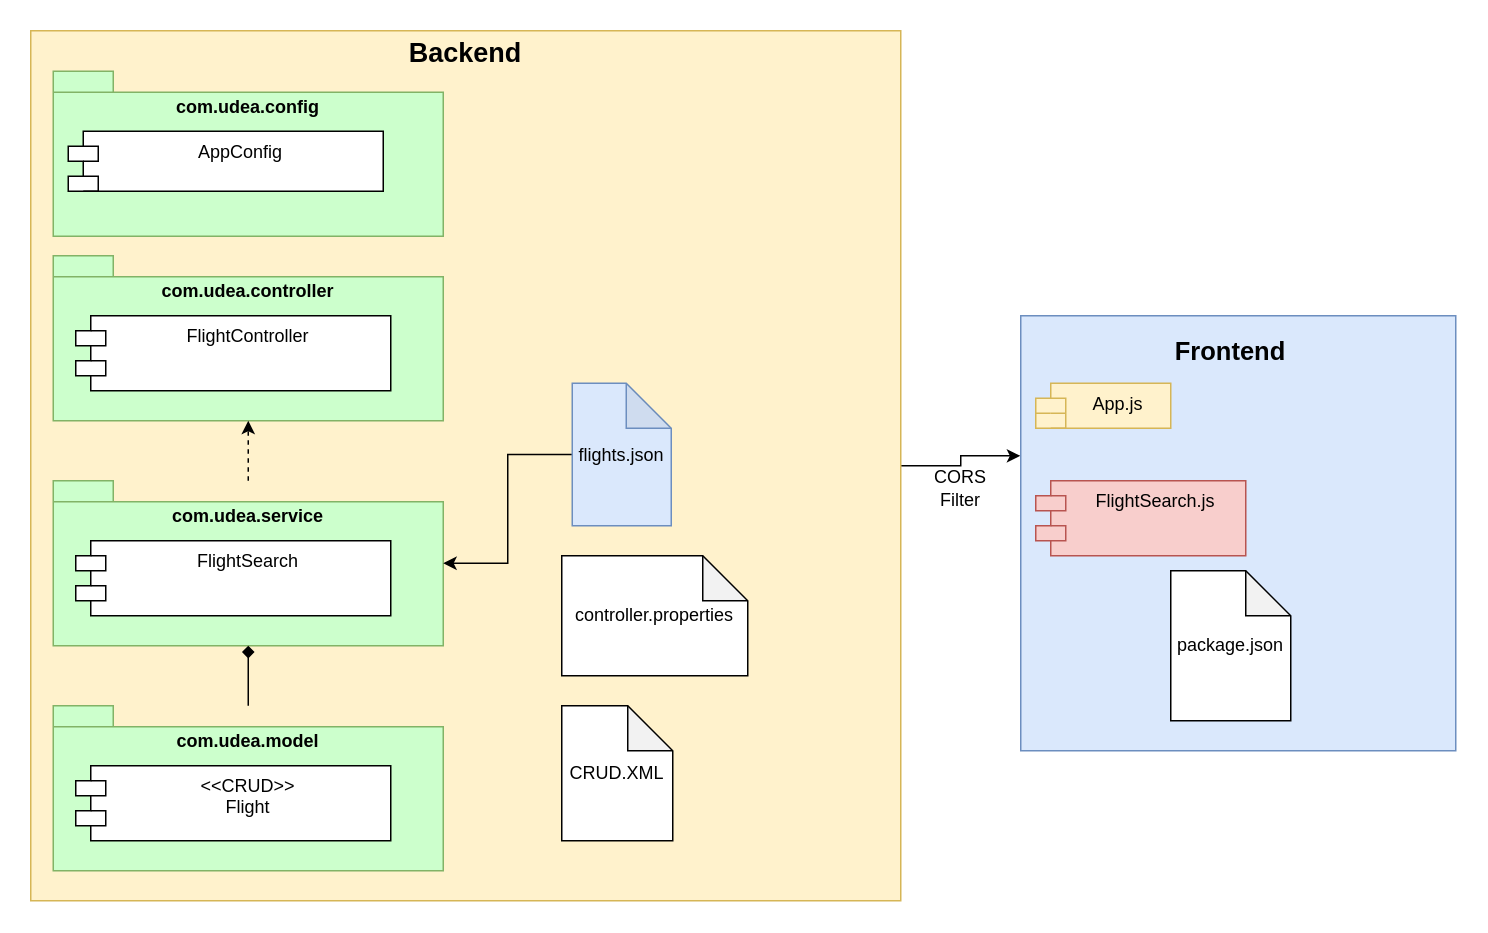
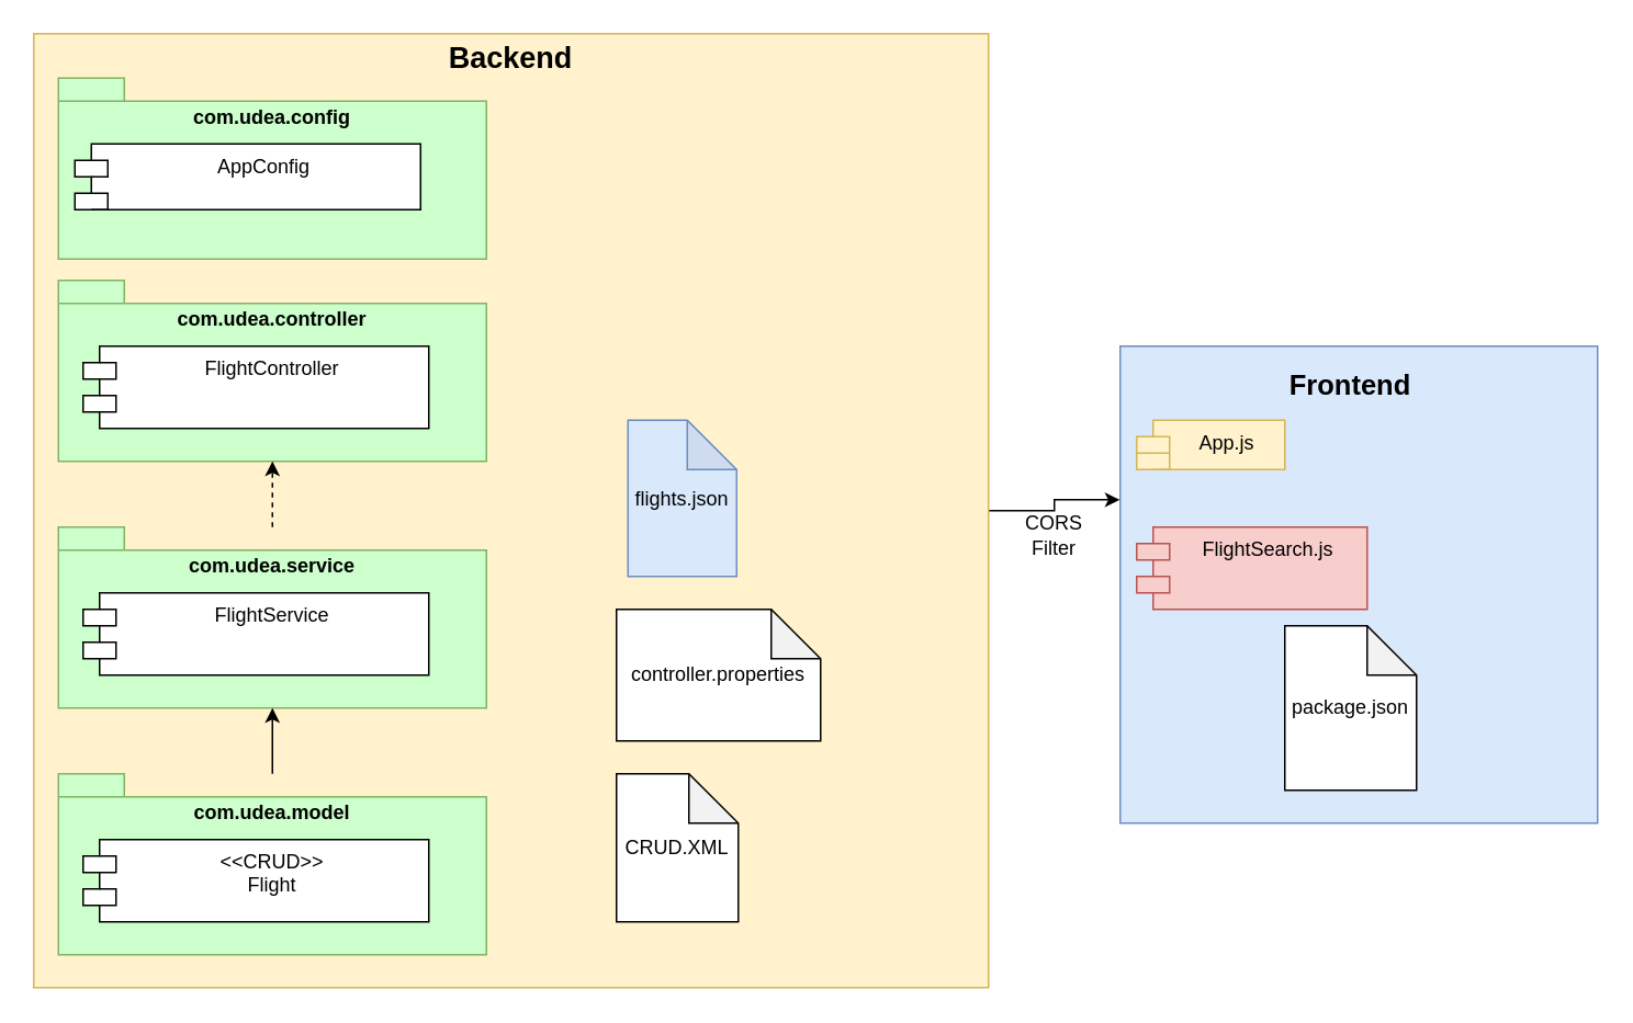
  <mxCell id="0" />
  <mxCell id="1" parent="0" />
  <mxCell id="2" style="edgeStyle=orthogonalEdgeStyle;rounded=0;orthogonalLoop=1;jettySize=auto;html=1;entryX=-0.001;entryY=0.322;entryDx=0;entryDy=0;entryPerimeter=0;" edge="1" parent="1" source="3" target="18"><mxGeometry relative="1" as="geometry" /></mxCell>
  <mxCell id="3" value="" style="whiteSpace=wrap;html=1;aspect=fixed;labelBackgroundColor=#fff0f0;fillColor=#fff2cc;strokeColor=#d6b656;" vertex="1" parent="1"><mxGeometry x="20" y="20" width="580" height="580" as="geometry" /></mxCell>
  <mxCell id="4" value="com.udea.config" style="shape=folder;fontStyle=1;spacingTop=10;tabWidth=40;tabHeight=14;tabPosition=left;html=1;whiteSpace=wrap;verticalAlign=top;fillColor=#CCFFCC;strokeColor=#82b366;" vertex="1" parent="1"><mxGeometry x="35" y="47" width="260" height="110" as="geometry" /></mxCell>
  <mxCell id="5" value="AppConfig" style="shape=module;align=left;spacingLeft=20;align=center;verticalAlign=top;whiteSpace=wrap;html=1;" vertex="1" parent="1"><mxGeometry x="45" y="87" width="210" height="40" as="geometry" /></mxCell>
  <mxCell id="6" value="com.udea.controller" style="shape=folder;fontStyle=1;spacingTop=10;tabWidth=40;tabHeight=14;tabPosition=left;html=1;whiteSpace=wrap;verticalAlign=top;fillColor=#CCFFCC;strokeColor=#82b366;" vertex="1" parent="1"><mxGeometry x="35" y="170" width="260" height="110" as="geometry" /></mxCell>
  <mxCell id="7" value="FlightController" style="shape=module;align=left;spacingLeft=20;align=center;verticalAlign=top;whiteSpace=wrap;html=1;" vertex="1" parent="1"><mxGeometry x="50" y="210" width="210" height="50" as="geometry" /></mxCell>
  <mxCell id="8" style="edgeStyle=orthogonalEdgeStyle;rounded=0;orthogonalLoop=1;jettySize=auto;html=1;dashed=1;" edge="1" parent="1" source="9" target="6"><mxGeometry relative="1" as="geometry" /></mxCell>
  <mxCell id="9" value="com.udea.service" style="shape=folder;fontStyle=1;spacingTop=10;tabWidth=40;tabHeight=14;tabPosition=left;html=1;whiteSpace=wrap;verticalAlign=top;fillColor=#CCFFCC;strokeColor=#82b366;" vertex="1" parent="1"><mxGeometry x="35" y="320" width="260" height="110" as="geometry" /></mxCell>
- <mxCell id="10" value="FlightSearch" style="shape=module;align=left;spacingLeft=20;align=center;verticalAlign=top;whiteSpace=wrap;html=1;" vertex="1" parent="1"><mxGeometry x="50" y="360" width="210" height="50" as="geometry" /></mxCell>
- <mxCell id="11" style="edgeStyle=orthogonalEdgeStyle;rounded=0;orthogonalLoop=1;jettySize=auto;html=1;entryX=0.5;entryY=1;entryDx=0;entryDy=0;entryPerimeter=0;endArrow=diamond;" edge="1" parent="1" source="12" target="9"><mxGeometry relative="1" as="geometry" /></mxCell>
+ <mxCell id="10" value="FlightService" style="shape=module;align=left;spacingLeft=20;align=center;verticalAlign=top;whiteSpace=wrap;html=1;" vertex="1" parent="1"><mxGeometry x="50" y="360" width="210" height="50" as="geometry" /></mxCell>
+ <mxCell id="11" style="edgeStyle=orthogonalEdgeStyle;rounded=0;orthogonalLoop=1;jettySize=auto;html=1;entryX=0.5;entryY=1;entryDx=0;entryDy=0;entryPerimeter=0;" edge="1" parent="1" source="12" target="9"><mxGeometry relative="1" as="geometry" /></mxCell>
  <mxCell id="12" value="com.udea.model" style="shape=folder;fontStyle=1;spacingTop=10;tabWidth=40;tabHeight=14;tabPosition=left;html=1;whiteSpace=wrap;verticalAlign=top;fillColor=#CCFFCC;strokeColor=#82b366;" vertex="1" parent="1"><mxGeometry x="35" y="470" width="260" height="110" as="geometry" /></mxCell>
  <mxCell id="13" value="&amp;lt;&amp;lt;CRUD&amp;gt;&amp;gt;&lt;br&gt;Flight" style="shape=module;align=left;spacingLeft=20;align=center;verticalAlign=top;whiteSpace=wrap;html=1;" vertex="1" parent="1"><mxGeometry x="50" y="510" width="210" height="50" as="geometry" /></mxCell>
- <mxCell id="14" style="edgeStyle=orthogonalEdgeStyle;rounded=0;orthogonalLoop=1;jettySize=auto;html=1;" edge="1" parent="1" source="15" target="9"><mxGeometry relative="1" as="geometry" /></mxCell>
  <mxCell id="15" value="flights.json" style="shape=note;whiteSpace=wrap;html=1;backgroundOutline=1;darkOpacity=0.05;fillColor=#dae8fc;strokeColor=#6c8ebf;" vertex="1" parent="1"><mxGeometry x="381" y="255" width="66" height="95" as="geometry" /></mxCell>
  <mxCell id="16" value="controller.properties" style="shape=note;whiteSpace=wrap;html=1;backgroundOutline=1;darkOpacity=0.05;" vertex="1" parent="1"><mxGeometry x="374" y="370" width="124" height="80" as="geometry" /></mxCell>
  <mxCell id="17" value="CRUD.XML" style="shape=note;whiteSpace=wrap;html=1;backgroundOutline=1;darkOpacity=0.05;" vertex="1" parent="1"><mxGeometry x="374" y="470" width="74" height="90" as="geometry" /></mxCell>
  <mxCell id="18" value="" style="whiteSpace=wrap;html=1;aspect=fixed;fillColor=#dae8fc;strokeColor=#6c8ebf;" vertex="1" parent="1"><mxGeometry x="680" y="210" width="290" height="290" as="geometry" /></mxCell>
  <mxCell id="19" value="FlightSearch.js" style="shape=module;align=left;spacingLeft=20;align=center;verticalAlign=top;whiteSpace=wrap;html=1;fillColor=#f8cecc;strokeColor=#b85450;" vertex="1" parent="1"><mxGeometry x="690" y="320" width="140" height="50" as="geometry" /></mxCell>
  <mxCell id="20" value="App.js" style="shape=module;align=left;spacingLeft=20;align=center;verticalAlign=top;whiteSpace=wrap;html=1;fillColor=#fff2cc;strokeColor=#d6b656;" vertex="1" parent="1"><mxGeometry x="690" y="255" width="90" height="30" as="geometry" /></mxCell>
  <mxCell id="21" value="package.json" style="shape=note;whiteSpace=wrap;html=1;backgroundOutline=1;darkOpacity=0.05;" vertex="1" parent="1"><mxGeometry x="780" y="380" width="80" height="100" as="geometry" /></mxCell>
  <mxCell id="22" value="&lt;b&gt;&lt;font style=&quot;font-size: 17px;&quot;&gt;Frontend&lt;/font&gt;&lt;/b&gt;" style="text;html=1;strokeColor=none;fillColor=none;align=center;verticalAlign=middle;whiteSpace=wrap;rounded=0;" vertex="1" parent="1"><mxGeometry x="790" y="220" width="60" height="30" as="geometry" /></mxCell>
  <mxCell id="23" value="&lt;b&gt;&lt;font style=&quot;font-size: 18px;&quot;&gt;Backend&lt;/font&gt;&lt;/b&gt;" style="text;html=1;strokeColor=none;fillColor=none;align=center;verticalAlign=middle;whiteSpace=wrap;rounded=0;" vertex="1" parent="1"><mxGeometry x="280" y="20" width="60" height="30" as="geometry" /></mxCell>
  <mxCell id="24" value="CORS Filter" style="text;html=1;strokeColor=none;fillColor=none;align=center;verticalAlign=middle;whiteSpace=wrap;rounded=0;" vertex="1" parent="1"><mxGeometry x="610" y="310" width="60" height="30" as="geometry" /></mxCell>
